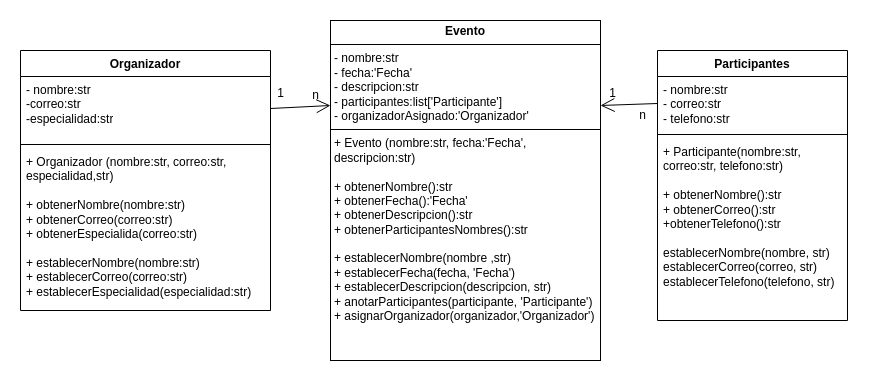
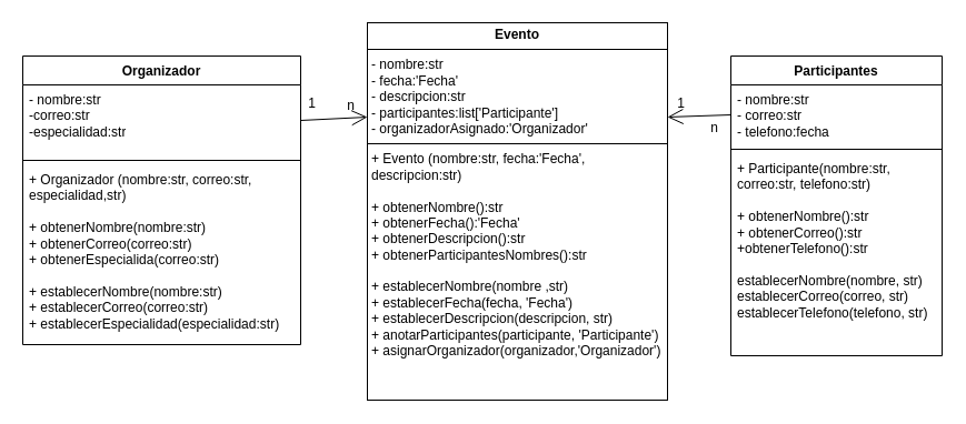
  <mxCell id="0" />
  <mxCell id="1" parent="0" />
  <mxCell id="2" value="Organizador" style="swimlane;fontStyle=1;align=center;verticalAlign=top;childLayout=stackLayout;horizontal=1;startSize=26;horizontalStack=0;resizeParent=1;resizeParentMax=0;resizeLast=0;collapsible=1;marginBottom=0;whiteSpace=wrap;html=1;" vertex="1" parent="1"><mxGeometry y="50" width="250" height="260" as="geometry" x="20" /></mxCell>
  <mxCell id="3" value="- nombre:str&lt;div&gt;-correo:str&lt;/div&gt;&lt;div&gt;-especialidad:str&lt;/div&gt;" style="text;strokeColor=none;fillColor=none;align=left;verticalAlign=top;spacingLeft=4;spacingRight=4;overflow=hidden;rotatable=0;points=[[0,0.5],[1,0.5]];portConstraint=eastwest;whiteSpace=wrap;html=1;" vertex="1" parent="2"><mxGeometry y="26" width="250" height="64" as="geometry" /></mxCell>
  <mxCell id="4" value="" style="line;strokeWidth=1;fillColor=none;align=left;verticalAlign=middle;spacingTop=-1;spacingLeft=3;spacingRight=3;rotatable=0;labelPosition=right;points=[];portConstraint=eastwest;strokeColor=inherit;" vertex="1" parent="2"><mxGeometry y="90" width="250" height="8" as="geometry" /></mxCell>
  <mxCell id="5" value="+ Organizador (nombre:str, correo:str, especialidad,str)&lt;div&gt;&lt;br&gt;&lt;/div&gt;&lt;div&gt;+ obtenerNombre(nombre:str)&lt;/div&gt;&lt;div&gt;+ obtenerCorreo(correo:str)&lt;/div&gt;&lt;div&gt;+ obtenerEspecialida(correo:str)&lt;/div&gt;&lt;div&gt;&lt;br&gt;&lt;/div&gt;&lt;div&gt;+ establecerNombre(nombre:str)&lt;/div&gt;&lt;div&gt;+ establecerCorreo(correo:str)&lt;/div&gt;&lt;div&gt;+ establecerEspecialidad(especialidad:str)&lt;/div&gt;" style="text;strokeColor=none;fillColor=none;align=left;verticalAlign=top;spacingLeft=4;spacingRight=4;overflow=hidden;rotatable=0;points=[[0,0.5],[1,0.5]];portConstraint=eastwest;whiteSpace=wrap;html=1;" vertex="1" parent="2"><mxGeometry y="98" width="250" height="162" as="geometry" /></mxCell>
  <mxCell id="6" value="&lt;p style=&quot;margin: 4px 0px 0px; text-align: center; line-height: 120%;&quot;&gt;&lt;b&gt;Evento&lt;/b&gt;&lt;/p&gt;&lt;hr size=&quot;1&quot; style=&quot;border-style:solid;&quot;&gt;&lt;p style=&quot;margin:0px;margin-left:4px;&quot;&gt;- nombre:str&lt;/p&gt;&lt;p style=&quot;margin:0px;margin-left:4px;&quot;&gt;- fecha:'Fecha'&lt;/p&gt;&lt;p style=&quot;margin:0px;margin-left:4px;&quot;&gt;- descripcion:str&lt;/p&gt;&lt;p style=&quot;margin:0px;margin-left:4px;&quot;&gt;- participantes:list['Participante']&lt;/p&gt;&lt;p style=&quot;margin:0px;margin-left:4px;&quot;&gt;- organizadorAsignado:'Organizador'&lt;/p&gt;&lt;hr size=&quot;1&quot; style=&quot;border-style:solid;&quot;&gt;&lt;p style=&quot;margin:0px;margin-left:4px;&quot;&gt;+ Evento (nombre:str, fecha:'Fecha', descripcion:str)&lt;/p&gt;&lt;p style=&quot;margin:0px;margin-left:4px;&quot;&gt;&lt;br&gt;&lt;/p&gt;&lt;p style=&quot;margin:0px;margin-left:4px;&quot;&gt;+ obtenerNombre():str&lt;/p&gt;&lt;p style=&quot;margin:0px;margin-left:4px;&quot;&gt;+ obtenerFecha():'Fecha'&lt;/p&gt;&lt;p style=&quot;margin:0px;margin-left:4px;&quot;&gt;+ obtenerDescripcion():str&lt;/p&gt;&lt;p style=&quot;margin:0px;margin-left:4px;&quot;&gt;+ obtenerParticipantesNombres():str&lt;/p&gt;&lt;p style=&quot;margin:0px;margin-left:4px;&quot;&gt;&lt;br&gt;&lt;/p&gt;&lt;p style=&quot;margin:0px;margin-left:4px;&quot;&gt;+ establecerNombre(nombre ,str)&lt;/p&gt;&lt;p style=&quot;margin:0px;margin-left:4px;&quot;&gt;+ establecerFecha(fecha,&amp;nbsp;&lt;span style=&quot;background-color: initial;&quot;&gt;'Fecha'&lt;/span&gt;&lt;span style=&quot;background-color: initial;&quot;&gt;)&lt;/span&gt;&lt;/p&gt;&lt;p style=&quot;margin:0px;margin-left:4px;&quot;&gt;+ establecerDescripcion(descripcion, str)&lt;/p&gt;&lt;p style=&quot;margin:0px;margin-left:4px;&quot;&gt;+ anotarParticipantes(participante, 'Participante')&lt;/p&gt;&lt;p style=&quot;margin:0px;margin-left:4px;&quot;&gt;+ asignarOrganizador(organizador,'Organizador')&lt;/p&gt;&lt;p style=&quot;margin:0px;margin-left:4px;&quot;&gt;&lt;br&gt;&lt;/p&gt;" style="verticalAlign=top;align=left;overflow=fill;html=1;whiteSpace=wrap;" vertex="1" parent="1"><mxGeometry x="330" y="20" width="270" height="340" as="geometry" /></mxCell>
  <mxCell id="7" value="Participantes" style="swimlane;fontStyle=1;align=center;verticalAlign=top;childLayout=stackLayout;horizontal=1;startSize=26;horizontalStack=0;resizeParent=1;resizeParentMax=0;resizeLast=0;collapsible=1;marginBottom=0;whiteSpace=wrap;html=1;" vertex="1" parent="1"><mxGeometry x="657" y="50" width="190" height="270" as="geometry" /></mxCell>
- <mxCell id="8" value="- nombre:str&lt;div&gt;- correo:str&lt;/div&gt;&lt;div&gt;- telefono:str&lt;/div&gt;" style="text;strokeColor=none;fillColor=none;align=left;verticalAlign=top;spacingLeft=4;spacingRight=4;overflow=hidden;rotatable=0;points=[[0,0.5],[1,0.5]];portConstraint=eastwest;whiteSpace=wrap;html=1;" vertex="1" parent="7"><mxGeometry y="26" width="190" height="54" as="geometry" /></mxCell>
+ <mxCell id="8" value="- nombre:str&lt;div&gt;- correo:str&lt;/div&gt;&lt;div&gt;- telefono:fecha&lt;/div&gt;" style="text;strokeColor=none;fillColor=none;align=left;verticalAlign=top;spacingLeft=4;spacingRight=4;overflow=hidden;rotatable=0;points=[[0,0.5],[1,0.5]];portConstraint=eastwest;whiteSpace=wrap;html=1;" vertex="1" parent="7"><mxGeometry y="26" width="190" height="54" as="geometry" /></mxCell>
  <mxCell id="9" value="" style="line;strokeWidth=1;fillColor=none;align=left;verticalAlign=middle;spacingTop=-1;spacingLeft=3;spacingRight=3;rotatable=0;labelPosition=right;points=[];portConstraint=eastwest;strokeColor=inherit;" vertex="1" parent="7"><mxGeometry y="80" width="190" height="8" as="geometry" /></mxCell>
  <mxCell id="10" value="+ Participante(nombre:str, correo:str, telefono:str)&lt;div&gt;&lt;br&gt;&lt;/div&gt;&lt;div&gt;+ obtenerNombre():str&lt;/div&gt;&lt;div&gt;+ obtenerCorreo():str&lt;/div&gt;&lt;div&gt;+obtenerTelefono():str&lt;/div&gt;&lt;div&gt;&lt;br&gt;&lt;/div&gt;&lt;div&gt;establecerNombre(nombre, str)&lt;/div&gt;&lt;div&gt;establecerCorreo(correo, str)&lt;/div&gt;&lt;div&gt;establecerTelefono(telefono, str)&lt;/div&gt;&lt;div&gt;&lt;br&gt;&lt;/div&gt;" style="text;strokeColor=none;fillColor=none;align=left;verticalAlign=top;spacingLeft=4;spacingRight=4;overflow=hidden;rotatable=0;points=[[0,0.5],[1,0.5]];portConstraint=eastwest;whiteSpace=wrap;html=1;" vertex="1" parent="7"><mxGeometry y="88" width="190" height="182" as="geometry" /></mxCell>
  <mxCell id="11" value="" style="endArrow=open;endFill=1;endSize=12;html=1;rounded=0;entryX=0;entryY=0.25;entryDx=0;entryDy=0;exitX=1;exitY=0.5;exitDx=0;exitDy=0;" edge="1" parent="1" source="3" target="6"><mxGeometry width="160" relative="1" as="geometry"><mxPoint x="280" y="80" as="sourcePoint" /><mxPoint x="430" y="210" as="targetPoint" /></mxGeometry></mxCell>
  <mxCell id="12" value="n" style="text;html=1;align=center;verticalAlign=middle;resizable=0;points=[];autosize=1;strokeColor=none;fillColor=none;" vertex="1" parent="1"><mxGeometry x="300" y="80" width="30" height="30" as="geometry" /></mxCell>
  <mxCell id="13" value="1" style="text;html=1;align=center;verticalAlign=middle;resizable=0;points=[];autosize=1;strokeColor=none;fillColor=none;" vertex="1" parent="1"><mxGeometry x="265" y="78" width="30" height="30" as="geometry" /></mxCell>
  <mxCell id="14" value="" style="endArrow=open;endFill=1;endSize=12;html=1;rounded=0;entryX=1;entryY=0.25;entryDx=0;entryDy=0;exitX=0;exitY=0.5;exitDx=0;exitDy=0;" edge="1" parent="1" source="8" target="6"><mxGeometry width="160" relative="1" as="geometry"><mxPoint x="630" y="130" as="sourcePoint" /><mxPoint x="660" y="78" as="targetPoint" /></mxGeometry></mxCell>
  <mxCell id="15" value="n" style="text;html=1;align=center;verticalAlign=middle;resizable=0;points=[];autosize=1;strokeColor=none;fillColor=none;" vertex="1" parent="1"><mxGeometry x="627" y="100" width="30" height="30" as="geometry" /></mxCell>
  <mxCell id="16" value="1" style="text;html=1;align=center;verticalAlign=middle;resizable=0;points=[];autosize=1;strokeColor=none;fillColor=none;" vertex="1" parent="1"><mxGeometry x="597" y="78" width="30" height="30" as="geometry" /></mxCell>
